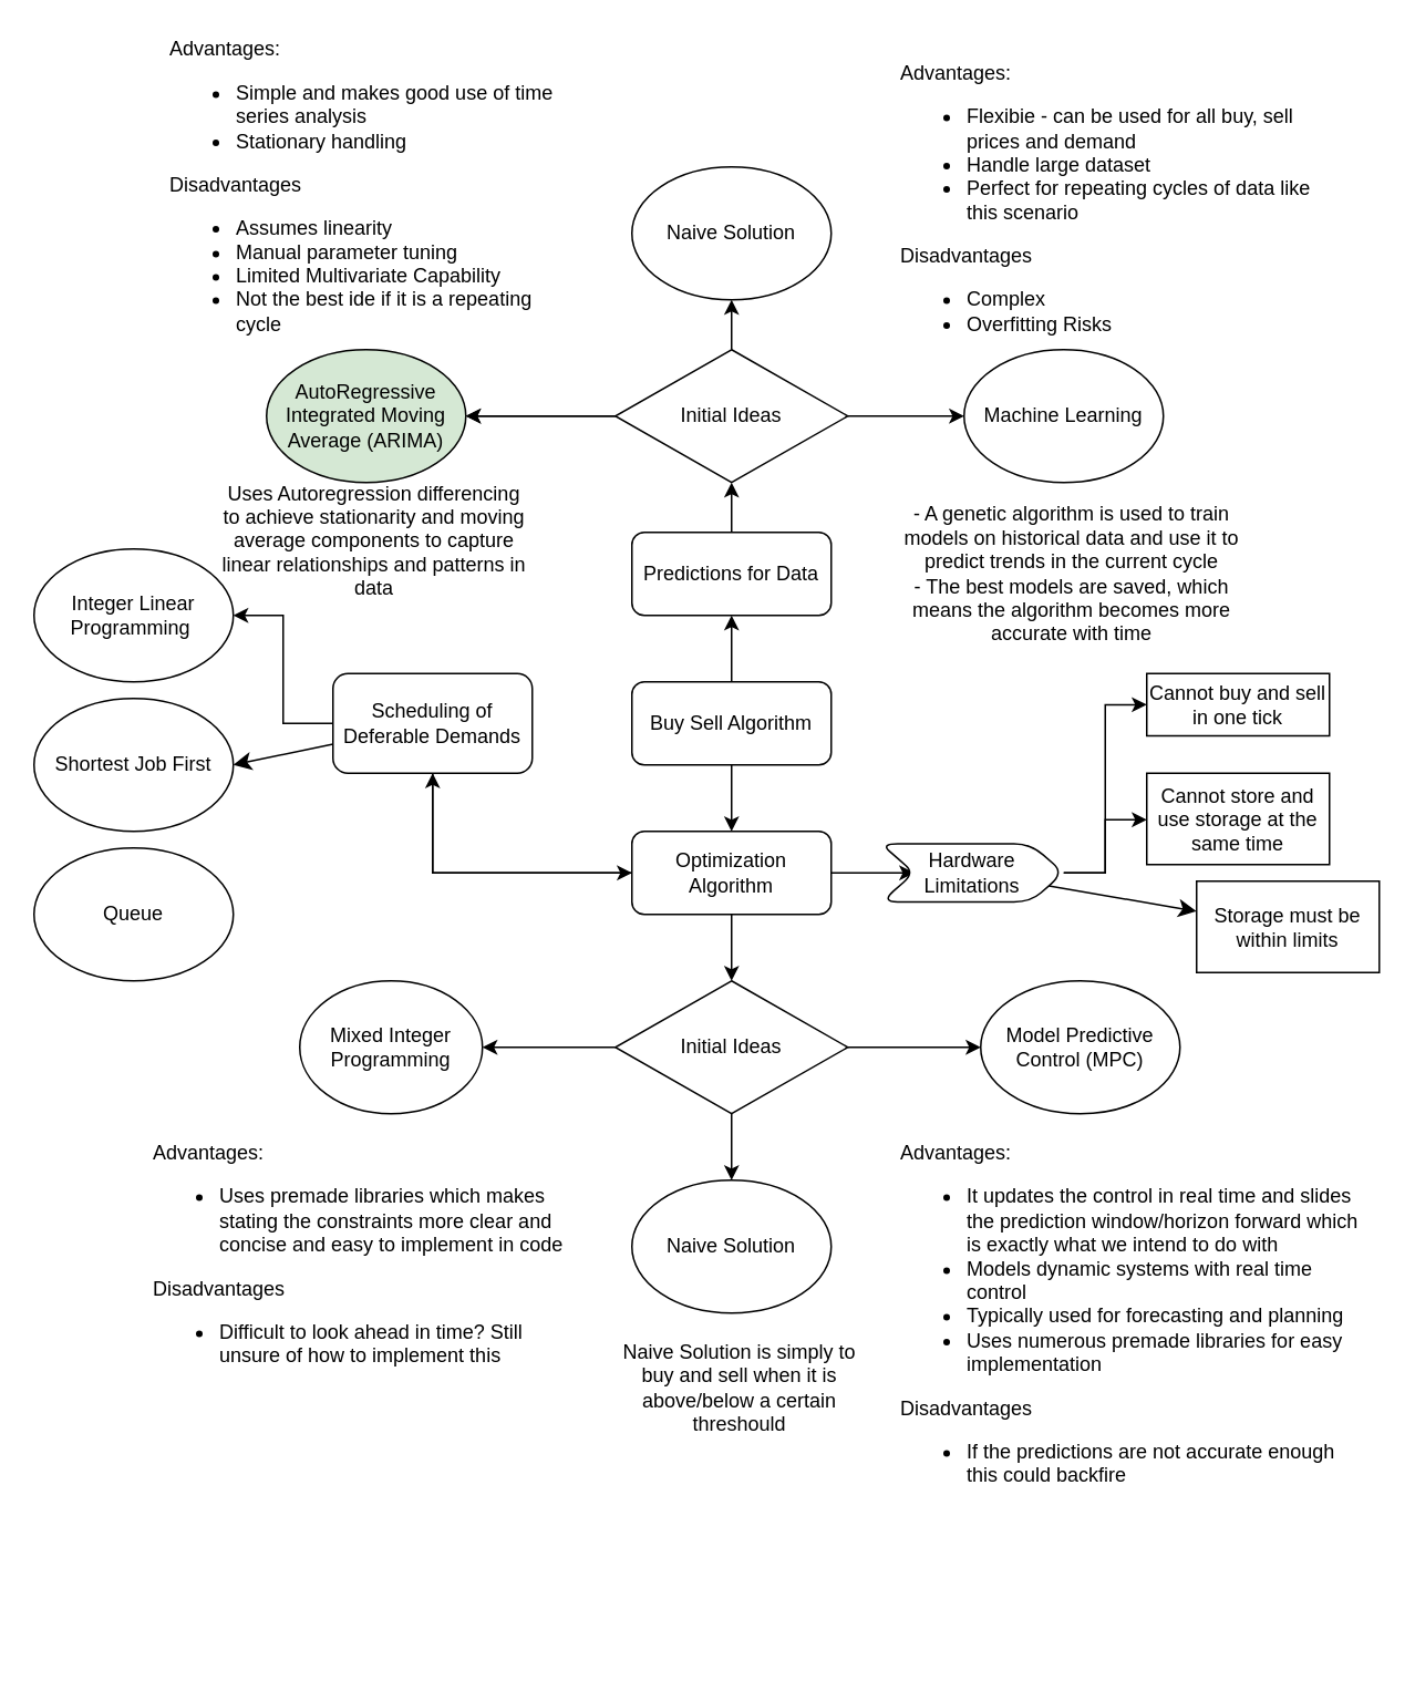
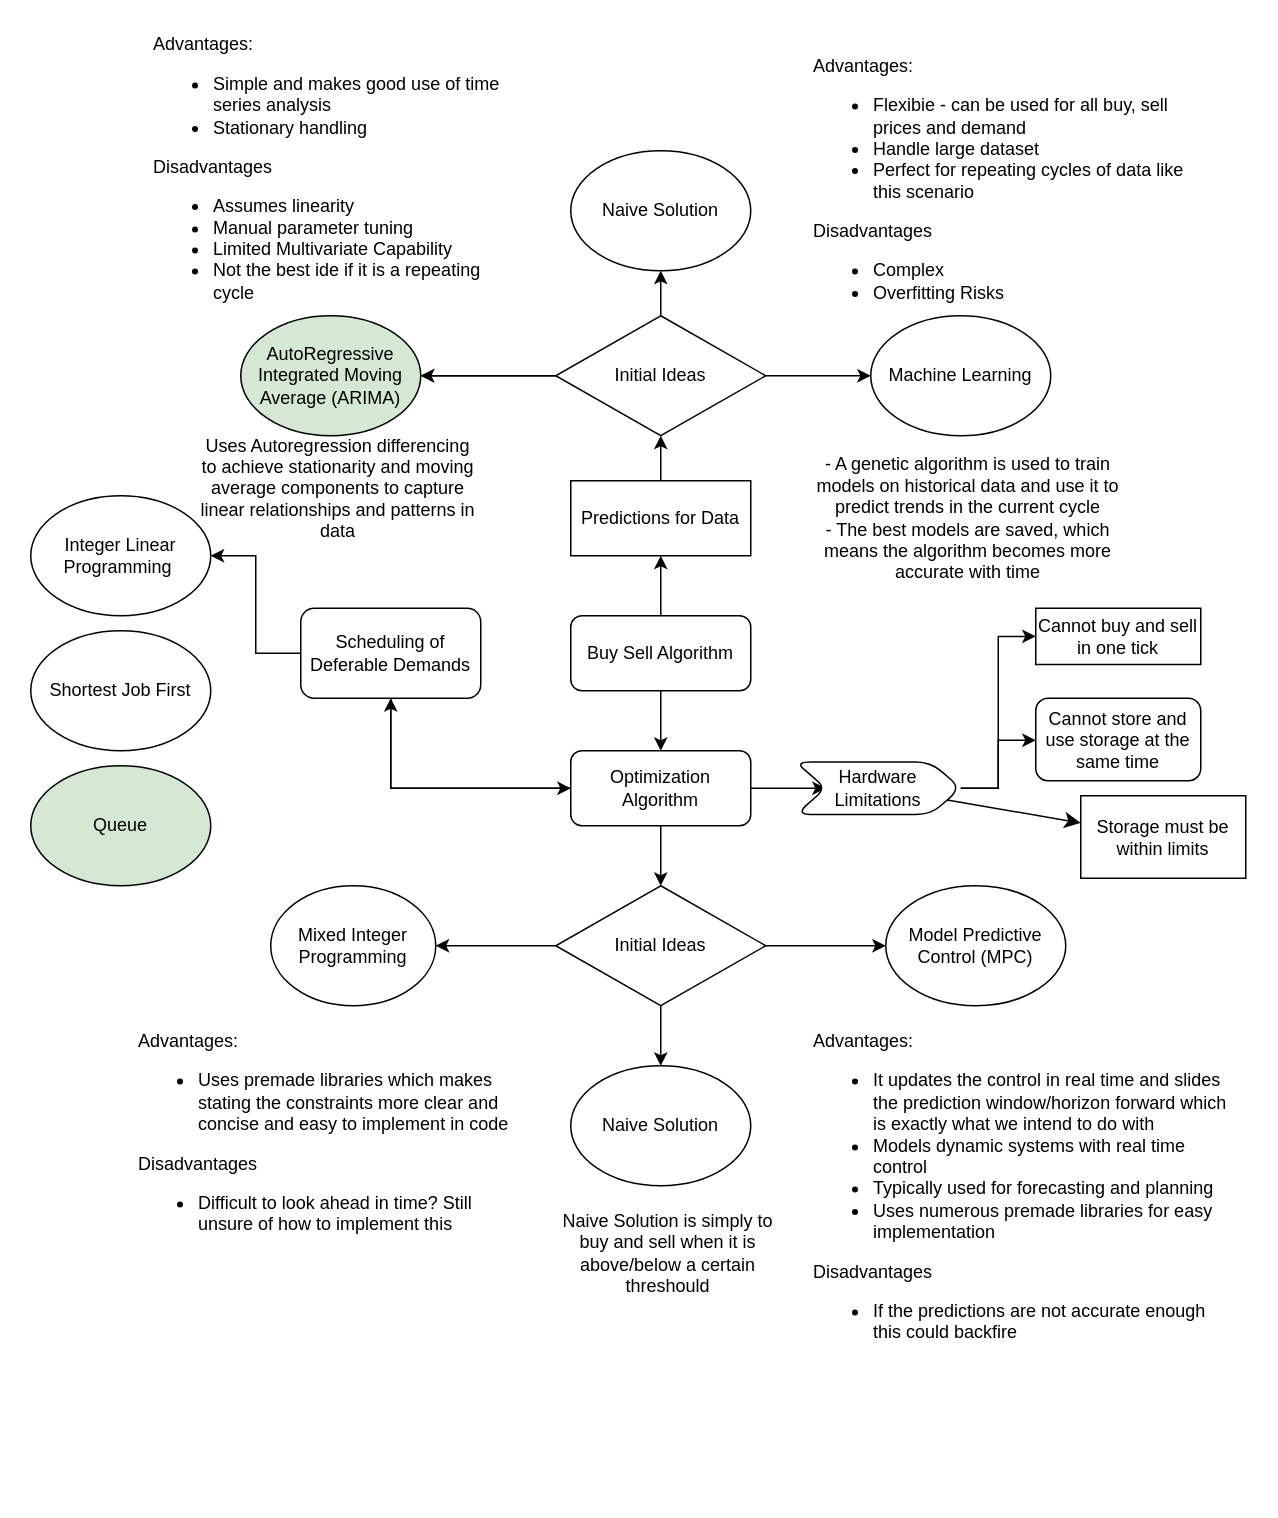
  <mxCell id="0" />
  <mxCell id="1" parent="0" />
  <mxCell id="2" value="" style="edgeStyle=orthogonalEdgeStyle;rounded=0;orthogonalLoop=1;jettySize=auto;html=1;" parent="1" source="4" target="6" edge="1"><mxGeometry relative="1" as="geometry" /></mxCell>
  <mxCell id="3" value="" style="edgeStyle=orthogonalEdgeStyle;rounded=0;orthogonalLoop=1;jettySize=auto;html=1;" parent="1" source="4" target="10" edge="1"><mxGeometry relative="1" as="geometry" /></mxCell>
  <mxCell id="4" value="Buy Sell Algorithm" style="rounded=1;whiteSpace=wrap;html=1;" parent="1" vertex="1"><mxGeometry x="380" y="410" width="120" height="50" as="geometry" /></mxCell>
  <mxCell id="5" style="edgeStyle=orthogonalEdgeStyle;rounded=0;orthogonalLoop=1;jettySize=auto;html=1;entryX=0.5;entryY=1;entryDx=0;entryDy=0;" parent="1" source="6" target="21" edge="1"><mxGeometry relative="1" as="geometry" /></mxCell>
- <mxCell id="6" value="Predictions for Data" style="rounded=1;whiteSpace=wrap;html=1;" parent="1" vertex="1"><mxGeometry x="380" y="320" width="120" height="50" as="geometry" /></mxCell>
+ <mxCell id="6" value="Predictions for Data" style="whiteSpace=wrap;html=1;rounded=0;" parent="1" vertex="1"><mxGeometry x="380" y="320" width="120" height="50" as="geometry" /></mxCell>
  <mxCell id="7" style="edgeStyle=orthogonalEdgeStyle;rounded=0;orthogonalLoop=1;jettySize=auto;html=1;" parent="1" source="10" target="14" edge="1"><mxGeometry relative="1" as="geometry" /></mxCell>
  <mxCell id="8" style="edgeStyle=orthogonalEdgeStyle;rounded=0;orthogonalLoop=1;jettySize=auto;html=1;entryX=0.5;entryY=1;entryDx=0;entryDy=0;" parent="1" source="10" target="26" edge="1"><mxGeometry relative="1" as="geometry" /></mxCell>
  <mxCell id="9" value="" style="edgeStyle=orthogonalEdgeStyle;rounded=0;orthogonalLoop=1;jettySize=auto;html=1;" parent="1" source="10" target="30" edge="1"><mxGeometry relative="1" as="geometry" /></mxCell>
  <mxCell id="10" value="Optimization Algorithm" style="rounded=1;whiteSpace=wrap;html=1;" parent="1" vertex="1"><mxGeometry x="380" y="500" width="120" height="50" as="geometry" /></mxCell>
  <mxCell id="11" value="" style="edgeStyle=orthogonalEdgeStyle;rounded=0;orthogonalLoop=1;jettySize=auto;html=1;" parent="1" source="14" target="15" edge="1"><mxGeometry relative="1" as="geometry" /></mxCell>
  <mxCell id="12" style="edgeStyle=orthogonalEdgeStyle;rounded=0;orthogonalLoop=1;jettySize=auto;html=1;entryX=0.5;entryY=0;entryDx=0;entryDy=0;" parent="1" source="14" target="33" edge="1"><mxGeometry relative="1" as="geometry" /></mxCell>
  <mxCell id="13" style="edgeStyle=orthogonalEdgeStyle;rounded=0;orthogonalLoop=1;jettySize=auto;html=1;entryX=0;entryY=0.5;entryDx=0;entryDy=0;" parent="1" source="14" target="36" edge="1"><mxGeometry relative="1" as="geometry" /></mxCell>
  <mxCell id="14" value="Initial Ideas" style="rhombus;whiteSpace=wrap;html=1;" parent="1" vertex="1"><mxGeometry x="370" y="590" width="140" height="80" as="geometry" /></mxCell>
  <mxCell id="15" value="Mixed Integer Programming" style="ellipse;whiteSpace=wrap;html=1;" parent="1" vertex="1"><mxGeometry x="180" y="590" width="110" height="80" as="geometry" /></mxCell>
  <mxCell id="16" value="Advantages:&lt;div&gt;&lt;ul&gt;&lt;li&gt;Uses premade libraries which makes stating the constraints more clear and concise and easy to implement in code&lt;/li&gt;&lt;/ul&gt;&lt;/div&gt;&lt;div style=&quot;&quot;&gt;Disadvantages&lt;/div&gt;&lt;div style=&quot;&quot;&gt;&lt;ul&gt;&lt;li&gt;Difficult to look ahead in time? Still unsure of how to implement this&lt;/li&gt;&lt;/ul&gt;&lt;/div&gt;" style="text;html=1;align=left;verticalAlign=top;whiteSpace=wrap;rounded=0;" parent="1" vertex="1"><mxGeometry x="90" y="680" width="250" height="280" as="geometry" /></mxCell>
  <mxCell id="17" value="" style="edgeStyle=orthogonalEdgeStyle;rounded=0;orthogonalLoop=1;jettySize=auto;html=1;" parent="1" source="21" edge="1"><mxGeometry relative="1" as="geometry"><mxPoint x="280" y="250" as="targetPoint" /></mxGeometry></mxCell>
  <mxCell id="18" style="edgeStyle=orthogonalEdgeStyle;rounded=0;orthogonalLoop=1;jettySize=auto;html=1;entryX=1;entryY=0.5;entryDx=0;entryDy=0;" parent="1" source="21" target="22" edge="1"><mxGeometry relative="1" as="geometry" /></mxCell>
  <mxCell id="19" style="edgeStyle=orthogonalEdgeStyle;rounded=0;orthogonalLoop=1;jettySize=auto;html=1;entryX=0.5;entryY=1;entryDx=0;entryDy=0;" parent="1" source="21" target="34" edge="1"><mxGeometry relative="1" as="geometry" /></mxCell>
  <mxCell id="20" style="edgeStyle=orthogonalEdgeStyle;rounded=0;orthogonalLoop=1;jettySize=auto;html=1;entryX=0;entryY=0.5;entryDx=0;entryDy=0;" parent="1" source="21" target="35" edge="1"><mxGeometry relative="1" as="geometry" /></mxCell>
  <mxCell id="21" value="Initial Ideas" style="rhombus;whiteSpace=wrap;html=1;" parent="1" vertex="1"><mxGeometry x="370" y="210" width="140" height="80" as="geometry" /></mxCell>
  <mxCell id="22" value="AutoRegressive Integrated Moving Average (ARIMA)" style="ellipse;whiteSpace=wrap;html=1;fillColor=#d5e8d4;" parent="1" vertex="1"><mxGeometry x="160" y="210" width="120" height="80" as="geometry" /></mxCell>
  <mxCell id="23" style="edgeStyle=orthogonalEdgeStyle;rounded=0;orthogonalLoop=1;jettySize=auto;html=1;entryX=0;entryY=0.5;entryDx=0;entryDy=0;" parent="1" source="26" target="10" edge="1"><mxGeometry relative="1" as="geometry"><Array as="points"><mxPoint x="260" y="525" /></Array></mxGeometry></mxCell>
  <mxCell id="24" style="edgeStyle=orthogonalEdgeStyle;rounded=0;orthogonalLoop=1;jettySize=auto;html=1;entryX=1;entryY=0.5;entryDx=0;entryDy=0;" parent="1" source="26" target="31" edge="1"><mxGeometry relative="1" as="geometry" /></mxCell>
- <mxCell id="25" style="edgeStyle=none;curved=1;rounded=0;orthogonalLoop=1;jettySize=auto;html=1;entryX=1;entryY=0.5;entryDx=0;entryDy=0;fontSize=12;startSize=8;endSize=8;" parent="1" source="26" target="44" edge="1"><mxGeometry relative="1" as="geometry" /></mxCell>
  <mxCell id="26" value="Scheduling of Deferable Demands" style="whiteSpace=wrap;html=1;rounded=1;" parent="1" vertex="1"><mxGeometry x="200" y="405" width="120" height="60" as="geometry" /></mxCell>
  <mxCell id="27" style="edgeStyle=orthogonalEdgeStyle;rounded=0;orthogonalLoop=1;jettySize=auto;html=1;entryX=0;entryY=0.5;entryDx=0;entryDy=0;" parent="1" source="30" target="32" edge="1"><mxGeometry relative="1" as="geometry" /></mxCell>
  <mxCell id="28" style="edgeStyle=orthogonalEdgeStyle;rounded=0;orthogonalLoop=1;jettySize=auto;html=1;" parent="1" source="30" target="40" edge="1"><mxGeometry relative="1" as="geometry"><Array as="points"><mxPoint x="665" y="525" /><mxPoint x="665" y="493" /></Array></mxGeometry></mxCell>
  <mxCell id="29" style="edgeStyle=none;curved=1;rounded=0;orthogonalLoop=1;jettySize=auto;html=1;fontSize=12;startSize=8;endSize=8;" parent="1" source="30" target="43" edge="1"><mxGeometry relative="1" as="geometry" /></mxCell>
  <mxCell id="30" value="Hardware Limitations" style="shape=step;perimeter=stepPerimeter;whiteSpace=wrap;html=1;fixedSize=1;rounded=1;" parent="1" vertex="1"><mxGeometry x="530" y="507.5" width="110" height="35" as="geometry" /></mxCell>
  <mxCell id="31" value="Integer Linear Programming&amp;nbsp;" style="ellipse;whiteSpace=wrap;html=1;" parent="1" vertex="1"><mxGeometry y="330" width="120" height="80" as="geometry" x="20" /></mxCell>
  <mxCell id="32" value="Cannot buy and sell in one tick" style="rounded=0;whiteSpace=wrap;html=1;" parent="1" vertex="1"><mxGeometry x="690" y="405" width="110" height="37.5" as="geometry" /></mxCell>
  <mxCell id="33" value="Naive Solution" style="ellipse;whiteSpace=wrap;html=1;" parent="1" vertex="1"><mxGeometry x="380" y="710" width="120" height="80" as="geometry" /></mxCell>
  <mxCell id="34" value="Naive Solution" style="ellipse;whiteSpace=wrap;html=1;" parent="1" vertex="1"><mxGeometry x="380" y="100" width="120" height="80" as="geometry" /></mxCell>
  <mxCell id="35" value="Machine Learning" style="ellipse;whiteSpace=wrap;html=1;" parent="1" vertex="1"><mxGeometry x="580" y="210" width="120" height="80" as="geometry" /></mxCell>
  <mxCell id="36" value="Model Predictive Control (MPC)" style="ellipse;whiteSpace=wrap;html=1;" parent="1" vertex="1"><mxGeometry x="590" y="590" width="120" height="80" as="geometry" /></mxCell>
  <mxCell id="37" value="Advantages:&lt;div&gt;&lt;ul&gt;&lt;li&gt;Simple and makes good use of time series analysis&amp;nbsp;&lt;/li&gt;&lt;li&gt;Stationary handling&lt;/li&gt;&lt;/ul&gt;&lt;/div&gt;&lt;div style=&quot;&quot;&gt;Disadvantages&lt;/div&gt;&lt;div style=&quot;&quot;&gt;&lt;ul&gt;&lt;li&gt;Assumes linearity&lt;/li&gt;&lt;li&gt;Manual parameter tuning&lt;/li&gt;&lt;li&gt;Limited Multivariate Capability&lt;/li&gt;&lt;li&gt;Not the best ide if it is a repeating cycle&lt;/li&gt;&lt;/ul&gt;&lt;/div&gt;&lt;div style=&quot;&quot;&gt;&lt;br&gt;&lt;/div&gt;" style="text;html=1;align=left;verticalAlign=middle;whiteSpace=wrap;rounded=0;" parent="1" vertex="1"><mxGeometry x="100" width="250" height="210" as="geometry" y="20" /></mxCell>
  <mxCell id="38" value="Advantages:&lt;div&gt;&lt;ul&gt;&lt;li&gt;It updates the control in real time and slides the prediction window/horizon forward which is exactly what we intend to do with&lt;/li&gt;&lt;li&gt;Models dynamic systems with real time control&lt;/li&gt;&lt;li&gt;Typically used for forecasting and planning&lt;/li&gt;&lt;li&gt;Uses numerous premade libraries for easy implementation&amp;nbsp;&lt;/li&gt;&lt;/ul&gt;&lt;/div&gt;&lt;div style=&quot;&quot;&gt;Disadvantages&lt;/div&gt;&lt;div style=&quot;&quot;&gt;&lt;ul&gt;&lt;li&gt;If the predictions are not accurate enough this could backfire&lt;/li&gt;&lt;/ul&gt;&lt;/div&gt;" style="text;html=1;align=left;verticalAlign=top;whiteSpace=wrap;rounded=0;" parent="1" vertex="1"><mxGeometry x="540" y="680" width="280" height="310" as="geometry" /></mxCell>
  <mxCell id="39" value="Advantages:&lt;ul&gt;&lt;li&gt;Flexibie - can be used for all buy, sell prices and demand&lt;/li&gt;&lt;li&gt;Handle large dataset&lt;/li&gt;&lt;li&gt;Perfect for repeating cycles of data like this scenario&amp;nbsp;&lt;/li&gt;&lt;/ul&gt;&lt;div style=&quot;&quot;&gt;Disadvantages&lt;/div&gt;&lt;div style=&quot;&quot;&gt;&lt;ul&gt;&lt;li&gt;Complex&lt;/li&gt;&lt;li&gt;Overfitting Risks&lt;/li&gt;&lt;/ul&gt;&lt;/div&gt;" style="text;html=1;align=left;verticalAlign=middle;whiteSpace=wrap;rounded=0;" parent="1" vertex="1"><mxGeometry x="540" y="40" width="270" height="170" as="geometry" /></mxCell>
- <mxCell id="40" value="Cannot store and use storage at the same time" style="rounded=0;whiteSpace=wrap;html=1;" parent="1" vertex="1"><mxGeometry x="690" y="465" width="110" height="55" as="geometry" /></mxCell>
+ <mxCell id="40" value="Cannot store and use storage at the same time" style="whiteSpace=wrap;html=1;rounded=1;" parent="1" vertex="1"><mxGeometry x="690" y="465" width="110" height="55" as="geometry" /></mxCell>
  <mxCell id="41" value="Naive Solution is simply to buy and sell when it is above/below a certain threshould" style="text;html=1;align=center;verticalAlign=middle;whiteSpace=wrap;rounded=0;" parent="1" vertex="1"><mxGeometry x="370" y="820" width="150" height="30" as="geometry" /></mxCell>
  <mxCell id="42" value="&lt;div&gt;- A genetic algorithm is used to train models on historical data and use it to predict trends in the current cycle&lt;br&gt;&lt;/div&gt;&lt;div&gt;- The best models are saved, which means the algorithm becomes more accurate with time&lt;br&gt;&lt;/div&gt;" style="text;html=1;align=center;verticalAlign=middle;whiteSpace=wrap;rounded=0;" parent="1" vertex="1"><mxGeometry x="540" y="300" width="210" height="90" as="geometry" /></mxCell>
  <mxCell id="43" value="Storage must be within limits" style="rounded=0;whiteSpace=wrap;html=1;" parent="1" vertex="1"><mxGeometry x="720" y="530" width="110" height="55" as="geometry" /></mxCell>
  <mxCell id="44" value="Shortest Job First" style="ellipse;whiteSpace=wrap;html=1;" parent="1" vertex="1"><mxGeometry y="420" width="120" height="80" as="geometry" x="20" /></mxCell>
- <mxCell id="45" value="Queue" style="ellipse;whiteSpace=wrap;html=1;" vertex="1" parent="1"><mxGeometry y="510" width="120" height="80" as="geometry" x="20" /></mxCell>
+ <mxCell id="45" value="Queue" style="ellipse;whiteSpace=wrap;html=1;fillColor=#d5e8d4;" vertex="1" parent="1"><mxGeometry y="510" width="120" height="80" as="geometry" x="20" /></mxCell>
  <mxCell id="46" value="Uses Autoregression differencing to achieve stationarity and moving average components to capture linear relationships and patterns in data" style="text;html=1;align=center;verticalAlign=middle;whiteSpace=wrap;rounded=0;" vertex="1" parent="1"><mxGeometry x="130" y="310" width="190" height="30" as="geometry" /></mxCell>
